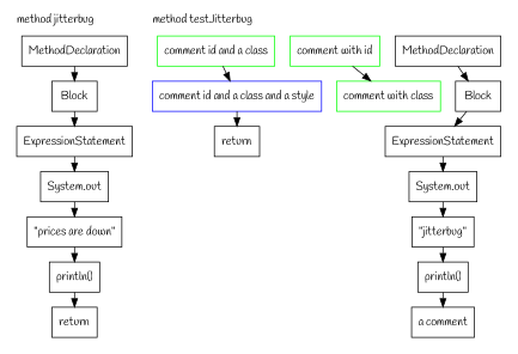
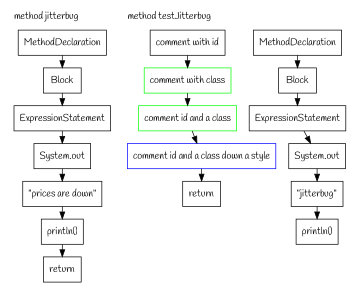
  digraph {
    compound=true
    fontname=Handlee
    g=h
    node [fillcolor=white fontname=Handlee shape=rect style=filled]
    edge [fontname=Handlee]
    n1 [label=MethodDeclaration]
    n2 [label=Block]
    n3 [label=ExpressionStatement]
    n4 [label="println()"]
    n5 [label="System.out"]
    n6 [label="\"prices are down\""]
    n7 [label=return]
    n8 [label=MethodDeclaration]
    n9 [label=Block]
    n10 [label=ExpressionStatement]
    n11 [label="println()"]
    n12 [label="System.out"]
    n13 [label="\"jitterbug\""]
-   n14 [label="a comment"]
-   n15 [i=j label="comment with id" color=green]
+   n15 [i=j label="comment with id"]
    n16 [color=green label="comment with class"]
    n17 [color=green k=l label="comment id and a class"]
-   n18 [color=blue label="comment id and a class and a style"]
+   n18 [color=blue label="comment id and a class down a style"]
    n19 [label=return]
    subgraph cluster_1 {
      label="method jitterbug"
      labeljust=l
      pencolor=transparent
      ranksep=0.5
      n1
      n2
      n3
      n4
      n5
      n6
      n7
    }
    subgraph cluster_2 {
      label="method testJitterbug"
      labeljust=l
      pencolor=transparent
      ranksep=0.5
      n8
      n9
      n10
      n11
      n12
      n13
-     n14
      n15
      n16
      n17
      n18
      n19
    }
    n1 -> n2
    n2 -> n3
    n3 -> n5
    n4 -> n7
    n5 -> n6
    n6 -> n4
    n8 -> n9
    n9 -> n10
    n10 -> n12
-   n11 -> n14
    n12 -> n13
    n13 -> n11
    n15 -> n16
+   n16 -> n17
    n17 -> n18
    n18 -> n19
  }
